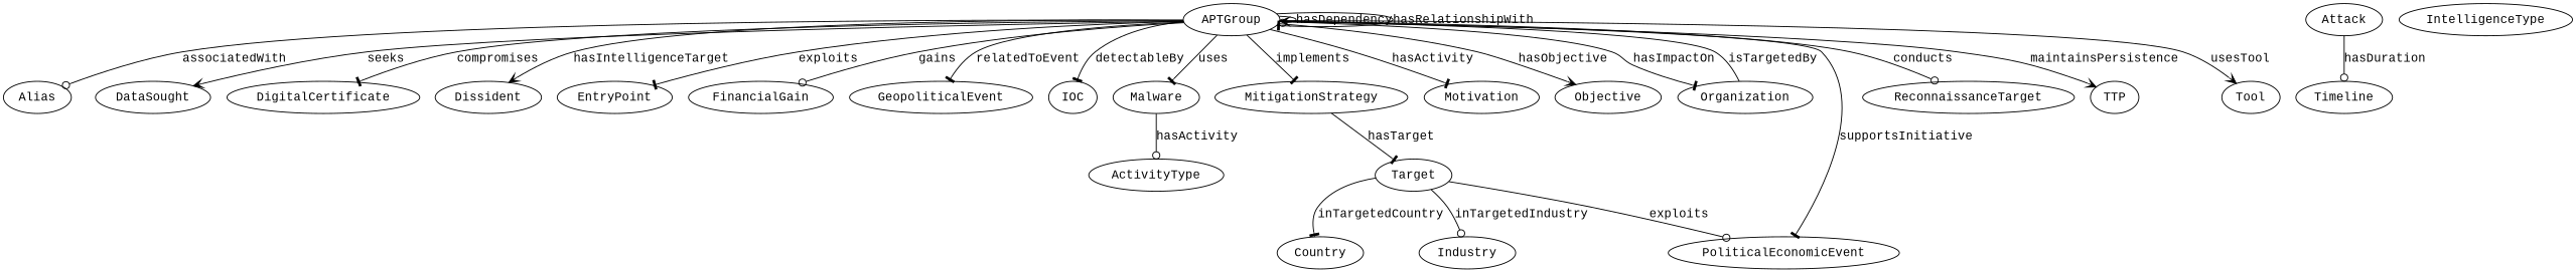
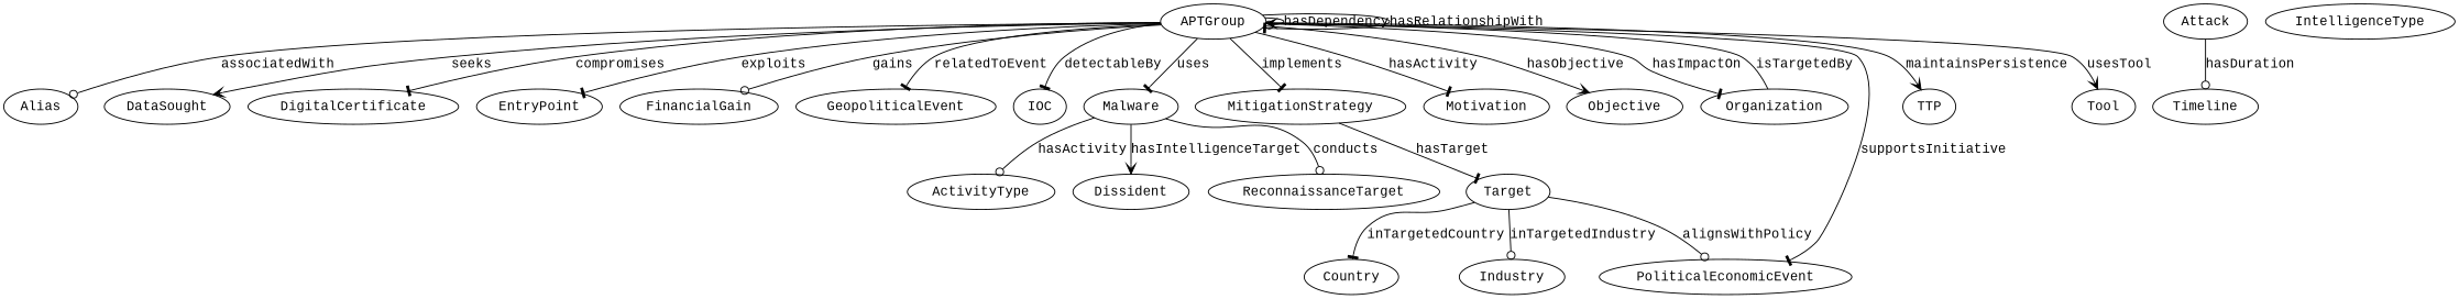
  digraph {
    fontname="Liberation Mono"
    node [fontname="Liberation Mono"]
    edge [arrowhead=tee fontname="Liberation Mono"]
    APTGroup
    Alias
    DataSought
    DigitalCertificate
    Dissident
    EntryPoint
    FinancialGain
    GeopoliticalEvent
    IOC
    Malware
    MitigationStrategy
    Motivation
    Objective
    Organization
    PoliticalEconomicEvent
    ReconnaissanceTarget
    TTP
    Tool
    ActivityType
    Target
    Country
    Industry
    Attack
    Timeline
    IntelligenceType
    APTGroup -> APTGroup [arrowhead=odot label=hasDependency]
    APTGroup -> APTGroup [label=hasRelationshipWith]
    APTGroup -> Alias [arrowhead=odot label=associatedWith]
    APTGroup -> DataSought [arrowhead=vee label=seeks]
    APTGroup -> DigitalCertificate [label=compromises]
-   APTGroup -> Dissident [arrowhead=vee label=hasIntelligenceTarget]
+   Malware -> Dissident [arrowhead=vee label=hasIntelligenceTarget]
    APTGroup -> EntryPoint [label=exploits]
    APTGroup -> FinancialGain [arrowhead=odot label=gains]
    APTGroup -> GeopoliticalEvent [label=relatedToEvent]
    APTGroup -> IOC [label=detectableBy]
    APTGroup -> Malware [label=uses]
    APTGroup -> MitigationStrategy [label=implements]
    APTGroup -> Motivation [label=hasActivity]
    APTGroup -> Objective [arrowhead=vee label=hasObjective]
    APTGroup -> Organization [label=hasImpactOn]
    APTGroup -> PoliticalEconomicEvent [label=supportsInitiative]
-   APTGroup -> ReconnaissanceTarget [arrowhead=odot label=conducts]
+   Malware -> ReconnaissanceTarget [arrowhead=odot label=conducts]
    APTGroup -> TTP [arrowhead=vee label=maintainsPersistence]
    APTGroup -> Tool [arrowhead=vee label=usesTool]
    Malware -> ActivityType [arrowhead=odot label=hasActivity]
    MitigationStrategy -> Target [label=hasTarget]
    Organization -> APTGroup [arrowhead=vee label=isTargetedBy]
-   Target -> PoliticalEconomicEvent [arrowhead=odot label=exploits]
+   Target -> PoliticalEconomicEvent [arrowhead=odot label=alignsWithPolicy]
    Target -> Country [label=inTargetedCountry]
    Target -> Industry [arrowhead=odot label=inTargetedIndustry]
    Attack -> Timeline [arrowhead=odot label=hasDuration]
  }
